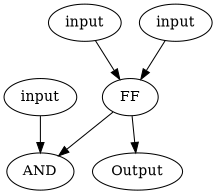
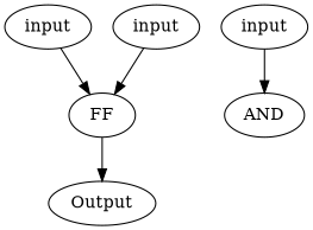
  digraph {
    n1 [label=input]
    n2 [clk=Clk d=D label=FF]
    n3 [label=AND]
    n4 [label=Output]
    n5 [label=input]
    n6 [label=input]
    n1 -> n2
-   n2 -> n3
    n2 -> n4
    n5 -> n3
    n6 -> n2
  }
